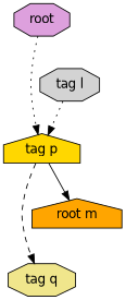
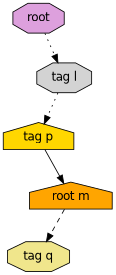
  digraph {
    fontname="DejaVu Sans"
    node [fontname="DejaVu Sans" shape=octagon style=filled]
    edge [fontname="DejaVu Sans" style=dotted]
    n1 [fillcolor=plum label=root]
    n2 [fillcolor=gold label="tag p" shape=house]
    n3 [fillcolor=khaki label="tag q"]
    n4 [fillcolor=orange label="root m" shape=house]
    n5 [fillcolor=lightgrey label="tag l"]
-   n1 -> n2
-   n2 -> n3 [style=dashed]
+   n1 -> n5
+   n4 -> n3 [style=dashed]
    n2 -> n4 [style=solid]
    n5 -> n2
  }
